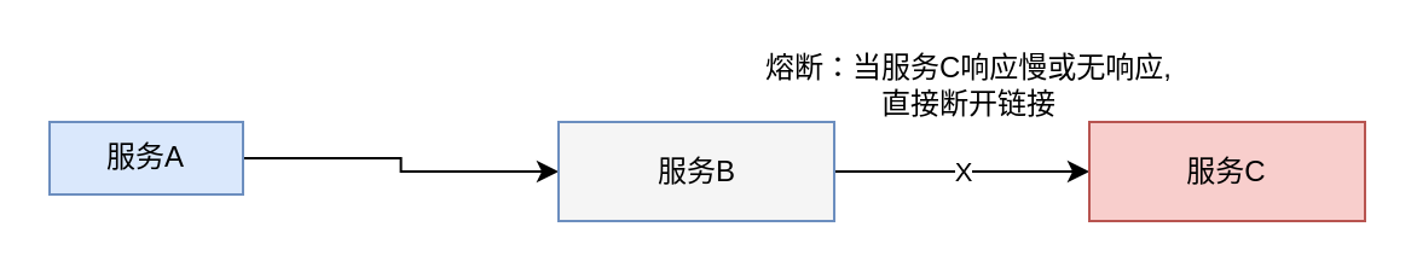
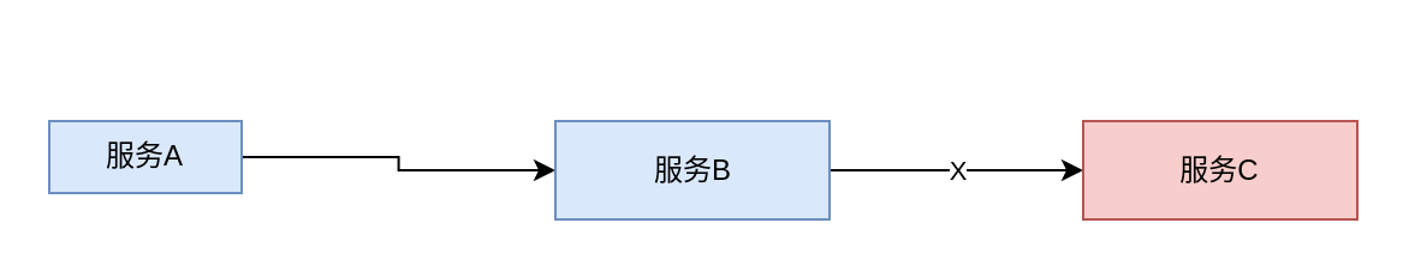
  <mxCell id="0" />
  <mxCell id="1" parent="0" />
  <mxCell id="2" style="edgeStyle=orthogonalEdgeStyle;rounded=0;orthogonalLoop=1;jettySize=auto;html=1;" edge="1" parent="1" source="3" target="5"><mxGeometry relative="1" as="geometry" /></mxCell>
  <mxCell id="3" value="服务A" style="rounded=0;whiteSpace=wrap;html=1;fillColor=#dae8fc;strokeColor=#6c8ebf;" vertex="1" parent="1"><mxGeometry x="20" y="50" width="80" height="30" as="geometry" /></mxCell>
  <mxCell id="4" value="X" style="edgeStyle=orthogonalEdgeStyle;rounded=0;orthogonalLoop=1;jettySize=auto;html=1;" edge="1" parent="1" source="5" target="6"><mxGeometry relative="1" as="geometry" /></mxCell>
- <mxCell id="5" value="服务B" style="rounded=0;whiteSpace=wrap;html=1;fillColor=#f5f5f5;strokeColor=#6c8ebf;" vertex="1" parent="1"><mxGeometry x="230.5" y="50" width="114" height="41" as="geometry" /></mxCell>
+ <mxCell id="5" value="服务B" style="rounded=0;whiteSpace=wrap;html=1;fillColor=#dae8fc;strokeColor=#6c8ebf;" vertex="1" parent="1"><mxGeometry x="230.5" y="50" width="114" height="41" as="geometry" /></mxCell>
  <mxCell id="6" value="服务C" style="rounded=0;whiteSpace=wrap;html=1;fillColor=#f8cecc;strokeColor=#b85450;" vertex="1" parent="1"><mxGeometry x="450" y="50" width="114" height="41" as="geometry" /></mxCell>
- <mxCell id="7" value="熔断：当服务C响应慢或无响应,&lt;br&gt;直接断开链接" style="text;html=1;align=center;verticalAlign=middle;resizable=0;points=[];autosize=1;" vertex="1" parent="1"><mxGeometry x="310" y="20" width="180" height="30" as="geometry" /></mxCell>
